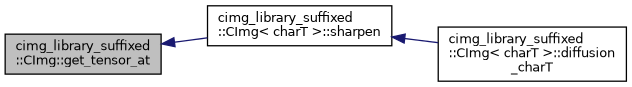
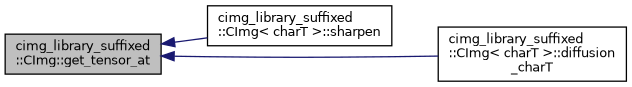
  digraph {
    rankdir=LR
    node [color=black fillcolor=white fontname=Helvetica fontsize=10 shape=record style=filled]
    edge [color=midnightblue dir=back fontname=Helvetica fontsize=10 labelfontname=Helvetica labelfontsize=10 style=solid]
    n1 [fillcolor=grey75 fontcolor=black height=0.2 label="cimg_library_suffixed\l::CImg::get_tensor_at" width=0.4]
    n2 [height=0.2 label="cimg_library_suffixed\l::CImg\< charT \>::sharpen" width=0.4]
    n3 [height=0.2 label="cimg_library_suffixed\l::CImg\< charT \>::diffusion\l_charT" width=0.4]
    n1 -> n2
-   n2 -> n3
+   n1 -> n3
  }
